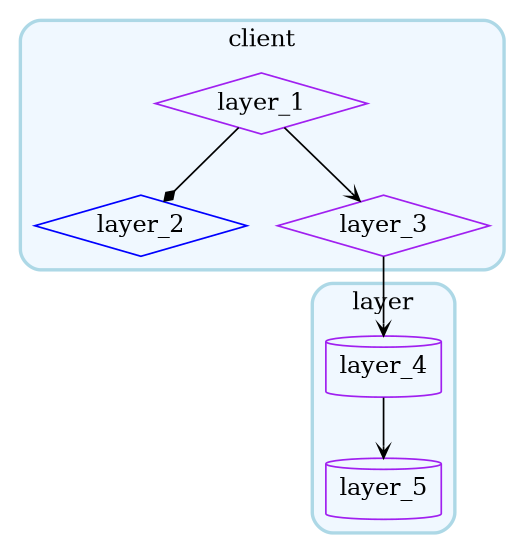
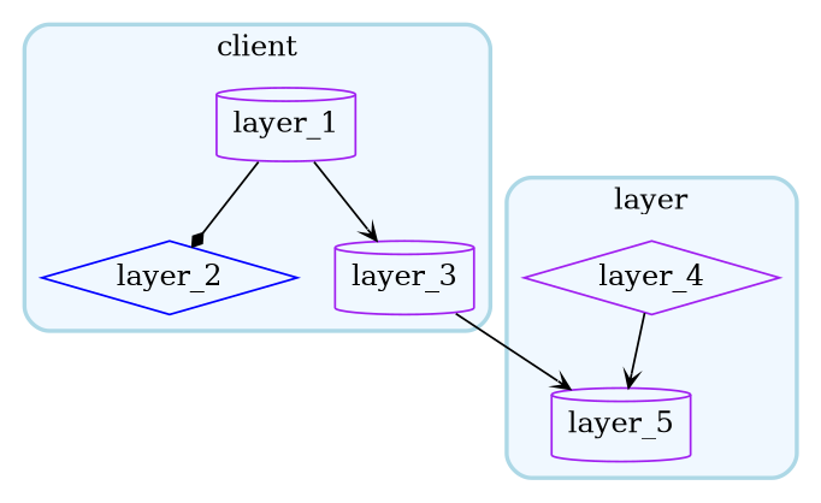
  digraph {
    compound=true
    rankdir=TB
    node [color=purple shape=diamond]
    edge [arrowhead=vee arrowsize=0.7]
-   layer_1
+   layer_1 [shape=cylinder]
    layer_2 [color=blue]
-   layer_3
-   layer_4 [shape=cylinder]
+   layer_3 [shape=cylinder]
+   layer_4
    layer_5 [shape=cylinder]
    subgraph cluster_1 {
      color=lightblue
      fillcolor="#F0F8FF"
      label=client
      penwidth=2
      style="filled,rounded"
      layer_1
      layer_2
      layer_3
    }
    subgraph cluster_2 {
      color=lightblue
      fillcolor="#F0F8FF"
      label=layer
      penwidth=2
      style="filled,rounded"
      layer_4
      layer_5
    }
    layer_1 -> layer_2 [arrowhead=diamond]
    layer_1 -> layer_3
-   layer_3 -> layer_4
+   layer_3 -> layer_5
    layer_4 -> layer_5
  }
